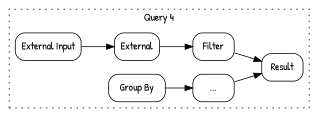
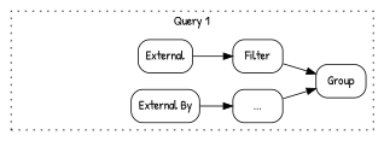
  digraph {
    fontname="Patrick Hand"
    rankdir=LR
    node [fontname="Patrick Hand" shape=box style=rounded]
    edge [fontname="Patrick Hand"]
-   "External Input"
    n2 [label=External]
    Filter
-   "Group By"
+   "Group By" [label="External By"]
    "..."
-   Result
+   Result [label=Group]
    subgraph cluster_1 {
-     label="Query 4"
+     label="Query 1"
      style=dotted
-     "External Input"
      n2
      Filter
      "Group By"
      "..."
      Result
    }
-   "External Input" -> n2
    n2 -> Filter
    Filter -> Result
    "Group By" -> "..."
    "..." -> Result
  }
